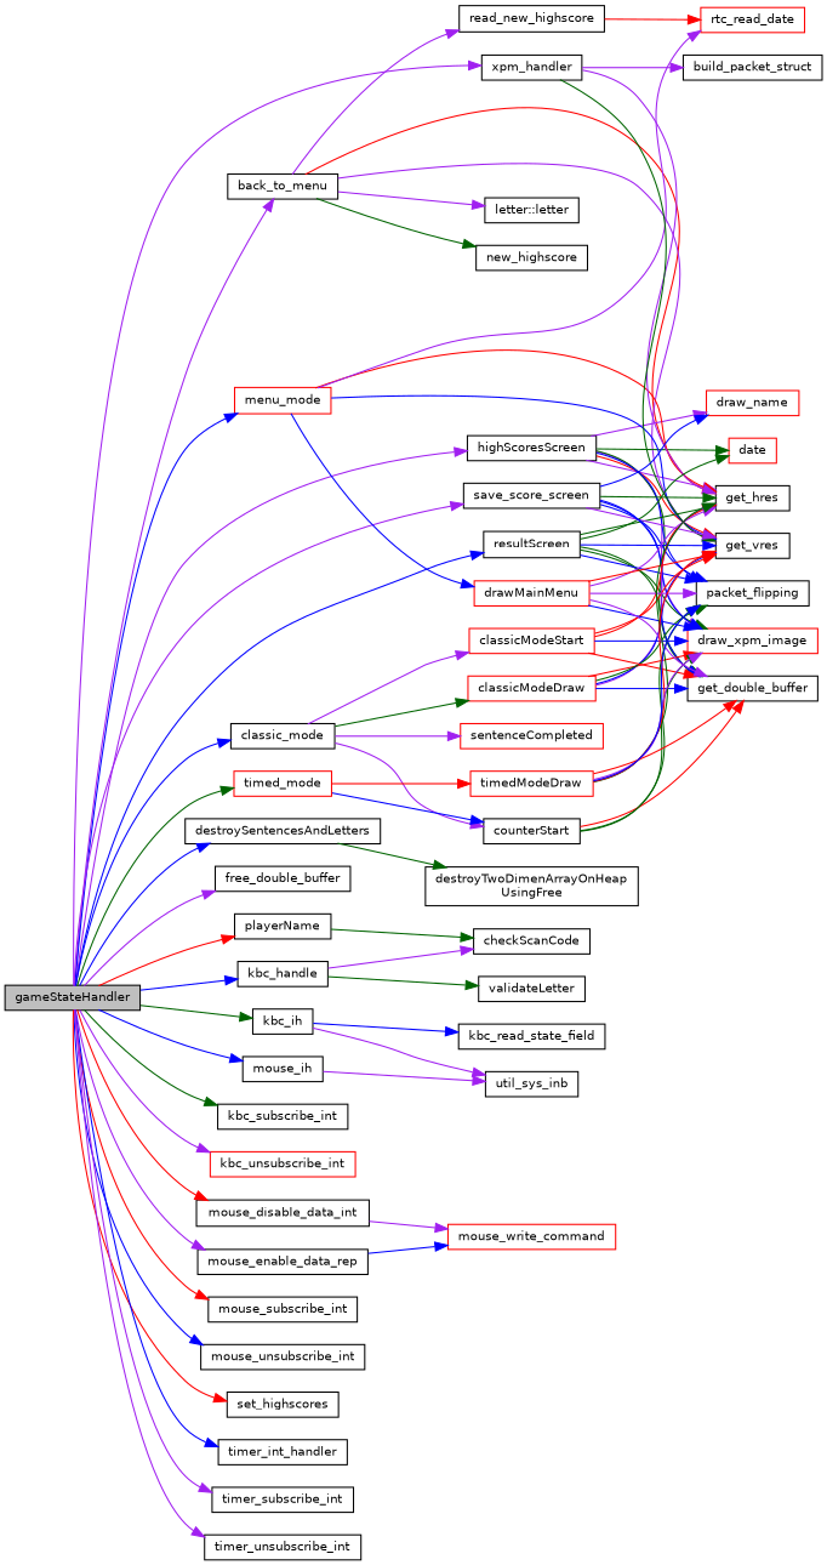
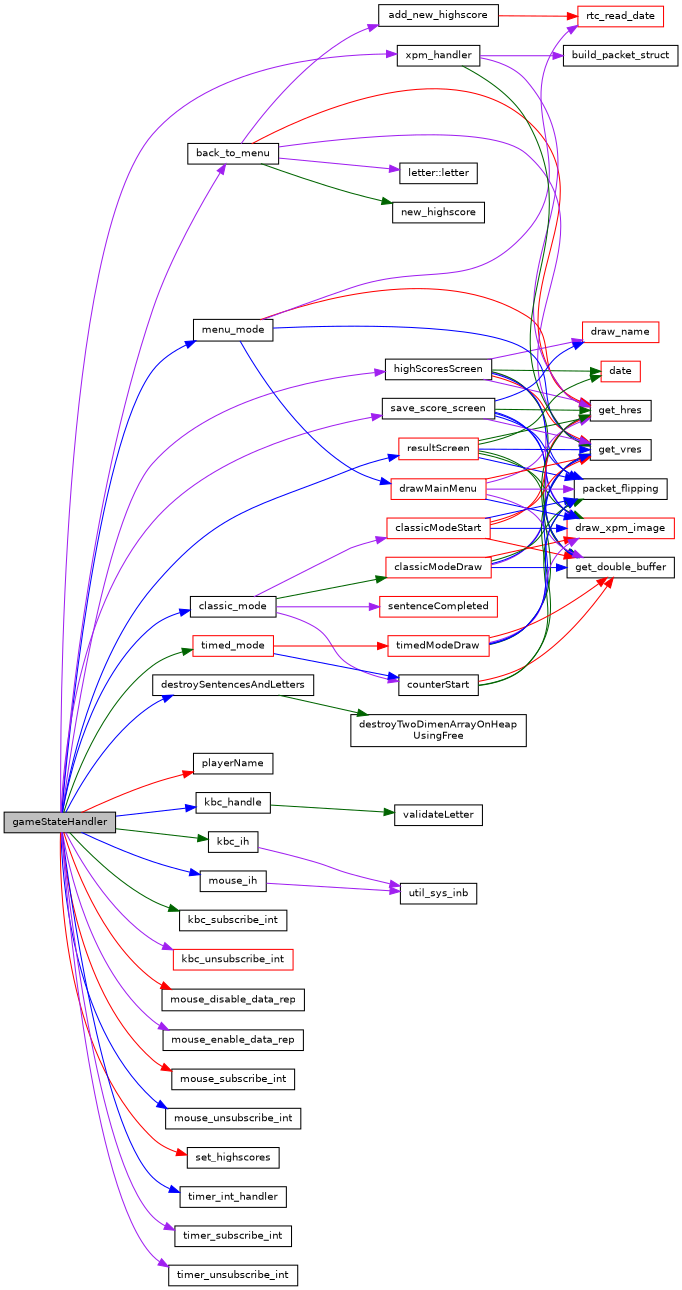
  digraph {
    rankdir=LR
    node [color=black fillcolor=white fontname=Helvetica fontsize=10 shape=record style=filled]
    edge [color=purple fontname=Helvetica fontsize=10 labelfontname=Helvetica labelfontsize=10 style=solid]
    n1 [fillcolor=grey75 fontcolor=black height=0.2 label=gameStateHandler width=0.4]
    n2 [height=0.2 label=back_to_menu width=0.4]
    n3 [height=0.2 label=classic_mode width=0.4]
    n4 [height=0.2 label=destroySentencesAndLetters width=0.4]
-   n5 [height=0.2 label=free_double_buffer width=0.4]
    n6 [height=0.2 label=highScoresScreen width=0.4]
    n7 [height=0.2 label=kbc_handle width=0.4]
    n8 [height=0.2 label=kbc_ih width=0.4]
    n9 [height=0.2 label=kbc_subscribe_int width=0.4]
    n10 [color=red height=0.2 label=kbc_unsubscribe_int width=0.4]
-   n11 [color=red height=0.2 label=menu_mode width=0.4]
-   n12 [height=0.2 label=mouse_disable_data_int width=0.4]
+   n11 [height=0.2 label=menu_mode width=0.4]
+   n12 [height=0.2 label=mouse_disable_data_rep width=0.4]
    n13 [height=0.2 label=mouse_enable_data_rep width=0.4]
    n14 [height=0.2 label=xpm_handler width=0.4]
    n15 [height=0.2 label=mouse_ih width=0.4]
    n16 [height=0.2 label=mouse_subscribe_int width=0.4]
    n17 [height=0.2 label=mouse_unsubscribe_int width=0.4]
    n18 [height=0.2 label=playerName width=0.4]
-   n19 [height=0.2 label=resultScreen width=0.4]
+   n19 [color=red height=0.2 label=resultScreen width=0.4]
    n20 [height=0.2 label=save_score_screen width=0.4]
    n21 [height=0.2 label=set_highscores width=0.4]
    n22 [color=red height=0.2 label=timed_mode width=0.4]
    n23 [height=0.2 label=timer_int_handler width=0.4]
    n24 [height=0.2 label=timer_subscribe_int width=0.4]
    n25 [height=0.2 label=timer_unsubscribe_int width=0.4]
-   n26 [height=0.2 label=read_new_highscore width=0.4]
+   n26 [height=0.2 label=add_new_highscore width=0.4]
    n27 [height=0.2 label=get_hres width=0.4]
    n28 [height=0.2 label=get_vres width=0.4]
    n29 [height=0.2 label="letter::letter" width=0.4]
    n30 [height=0.2 label=new_highscore width=0.4]
    n31 [color=red height=0.2 label=classicModeDraw width=0.4]
    n32 [color=red height=0.2 label=classicModeStart width=0.4]
    n33 [height=0.2 label=counterStart width=0.4]
    n34 [color=red height=0.2 label=sentenceCompleted width=0.4]
    n35 [height=0.2 label="destroyTwoDimenArrayOnHeap\lUsingFree" width=0.4]
    n36 [color=red height=0.2 label=draw_xpm_image width=0.4]
    n37 [height=0.2 label=get_double_buffer width=0.4]
    n38 [height=0.2 label=packet_flipping width=0.4]
    n39 [color=red height=0.2 label=draw_name width=0.4]
    n40 [color=red height=0.2 label=date width=0.4]
-   n41 [height=0.2 label=checkScanCode width=0.4]
    n42 [height=0.2 label=validateLetter width=0.4]
-   n43 [height=0.2 label=kbc_read_state_field width=0.4]
    n44 [height=0.2 label=util_sys_inb width=0.4]
    n45 [color=red height=0.2 label=rtc_read_date width=0.4]
    n46 [color=red height=0.2 label=drawMainMenu width=0.4]
-   n47 [color=red height=0.2 label=mouse_write_command width=0.4]
    n48 [height=0.2 label=build_packet_struct width=0.4]
    n49 [color=red height=0.2 label=timedModeDraw width=0.4]
    n1 -> n2
    n1 -> n3 [color=blue]
    n1 -> n4 [color=blue]
-   n1 -> n5
    n1 -> n6
    n1 -> n7 [color=blue]
    n1 -> n8 [color=darkgreen]
    n1 -> n9 [color=darkgreen]
    n1 -> n10
    n1 -> n11 [color=blue]
    n1 -> n12 [color=red]
    n1 -> n13
    n1 -> n14
    n1 -> n15 [color=blue]
    n1 -> n16 [color=red]
    n1 -> n17 [color=blue]
    n1 -> n18 [color=red]
    n1 -> n19 [color=blue]
    n1 -> n20
    n1 -> n21 [color=red]
    n1 -> n22 [color=darkgreen]
    n1 -> n23 [color=blue]
    n1 -> n24
    n1 -> n25
    n2 -> n26
    n2 -> n27 [color=red]
    n2 -> n28
    n2 -> n29
    n2 -> n30 [color=darkgreen]
    n3 -> n31 [color=darkgreen]
    n3 -> n32
    n3 -> n33
    n3 -> n34
    n4 -> n35 [color=darkgreen]
    n6 -> n27
    n6 -> n28 [color=red]
    n6 -> n36
    n6 -> n37 [color=darkgreen]
    n6 -> n38 [color=blue]
    n6 -> n39
    n6 -> n40 [color=darkgreen]
-   n7 -> n41
    n7 -> n42 [color=darkgreen]
-   n8 -> n43 [color=blue]
    n8 -> n44
    n11 -> n27 [color=red]
    n11 -> n28 [color=blue]
    n11 -> n45
    n11 -> n46 [color=blue]
-   n12 -> n47
-   n13 -> n47 [color=blue]
    n14 -> n27
    n14 -> n28 [color=darkgreen]
    n14 -> n48
    n15 -> n44
-   n18 -> n41 [color=darkgreen]
    n19 -> n27 [color=darkgreen]
    n19 -> n28 [color=blue]
    n19 -> n36 [color=darkgreen]
    n19 -> n37 [color=darkgreen]
    n19 -> n38 [color=blue]
    n19 -> n40 [color=darkgreen]
    n20 -> n27 [color=darkgreen]
    n20 -> n28
    n20 -> n36 [color=blue]
    n20 -> n37 [color=blue]
    n20 -> n38 [color=blue]
    n20 -> n39 [color=blue]
    n22 -> n33 [color=blue]
    n22 -> n49 [color=red]
    n26 -> n45 [color=red]
    n31 -> n27
    n31 -> n28 [color=blue]
    n31 -> n36 [color=red]
    n31 -> n37 [color=blue]
    n31 -> n38 [color=darkgreen]
    n32 -> n27 [color=red]
    n32 -> n28 [color=red]
    n32 -> n36 [color=blue]
    n32 -> n37 [color=red]
-   n33 -> n36 [color=darkgreen]
+   n32 -> n38 [color=blue]
+   n33 -> n28 [color=darkgreen]
    n33 -> n37 [color=red]
    n33 -> n38 [color=darkgreen]
    n46 -> n27
    n46 -> n28 [color=red]
    n46 -> n36 [color=blue]
    n46 -> n37
    n46 -> n38
    n49 -> n27 [color=darkgreen]
-   n49 -> n28 [color=red]
+   n49 -> n28 [color=blue]
    n49 -> n36
    n49 -> n37 [color=red]
    n49 -> n38 [color=blue]
  }
